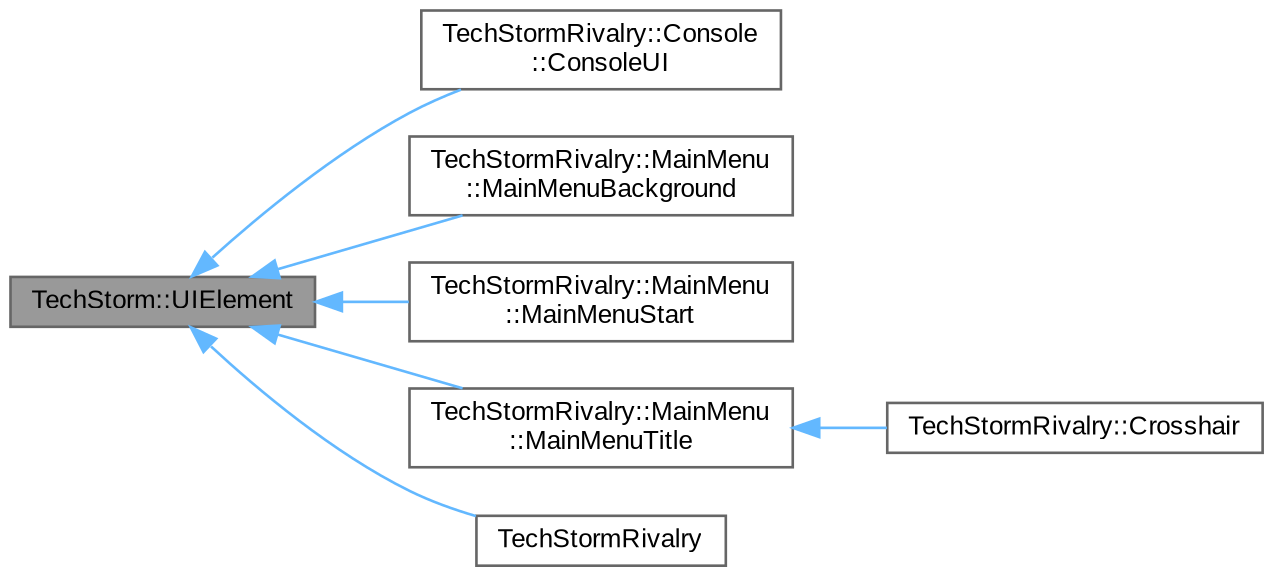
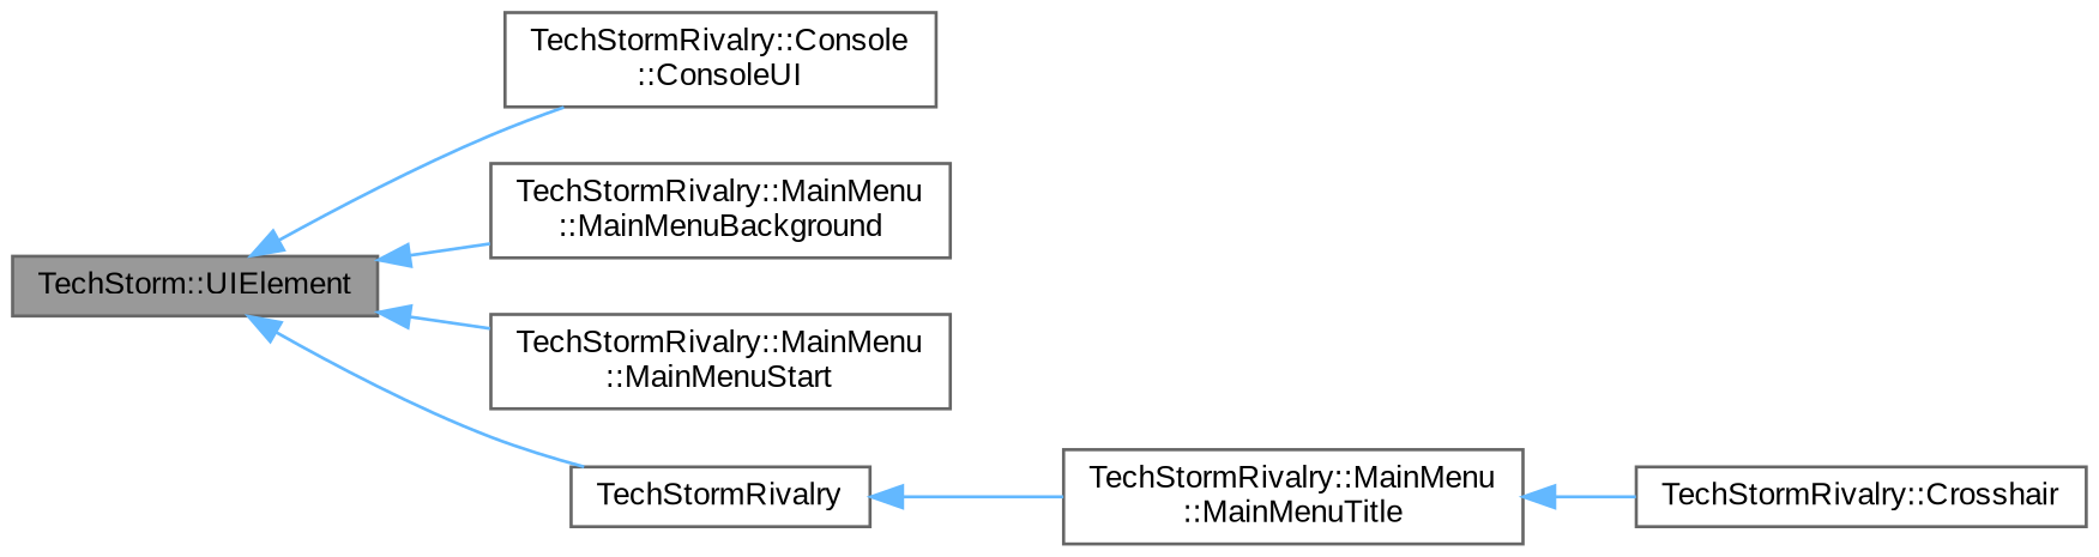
  digraph {
    fontname="Liberation Sans"
    rankdir=LR
    node [color=gray40 fillcolor=white fontname="Liberation Sans" fontsize=10 shape=box style=filled]
    edge [color=steelblue1 dir=back fontname="Liberation Sans" fontsize=10 labelfontname=Helvetica labelfontsize=10 style=solid]
    n1 [fillcolor=grey60 fontcolor=black height=0.2 label="TechStorm::UIElement" width=0.4]
    n2 [height=0.2 label="TechStormRivalry::Console\l::ConsoleUI" width=0.4]
    n3 [height=0.2 label="TechStormRivalry::MainMenu\l::MainMenuBackground" width=0.4]
    n4 [height=0.2 label="TechStormRivalry::MainMenu\l::MainMenuStart" width=0.4]
    n5 [height=0.2 label="TechStormRivalry::MainMenu\l::MainMenuTitle" width=0.4]
    n6 [height=0.2 label=TechStormRivalry width=0.4]
    n7 [height=0.2 label="TechStormRivalry::Crosshair" width=0.4]
    n1 -> n2
    n1 -> n3
    n1 -> n4
-   n1 -> n5
+   n6 -> n5
    n1 -> n6
    n5 -> n7
  }
